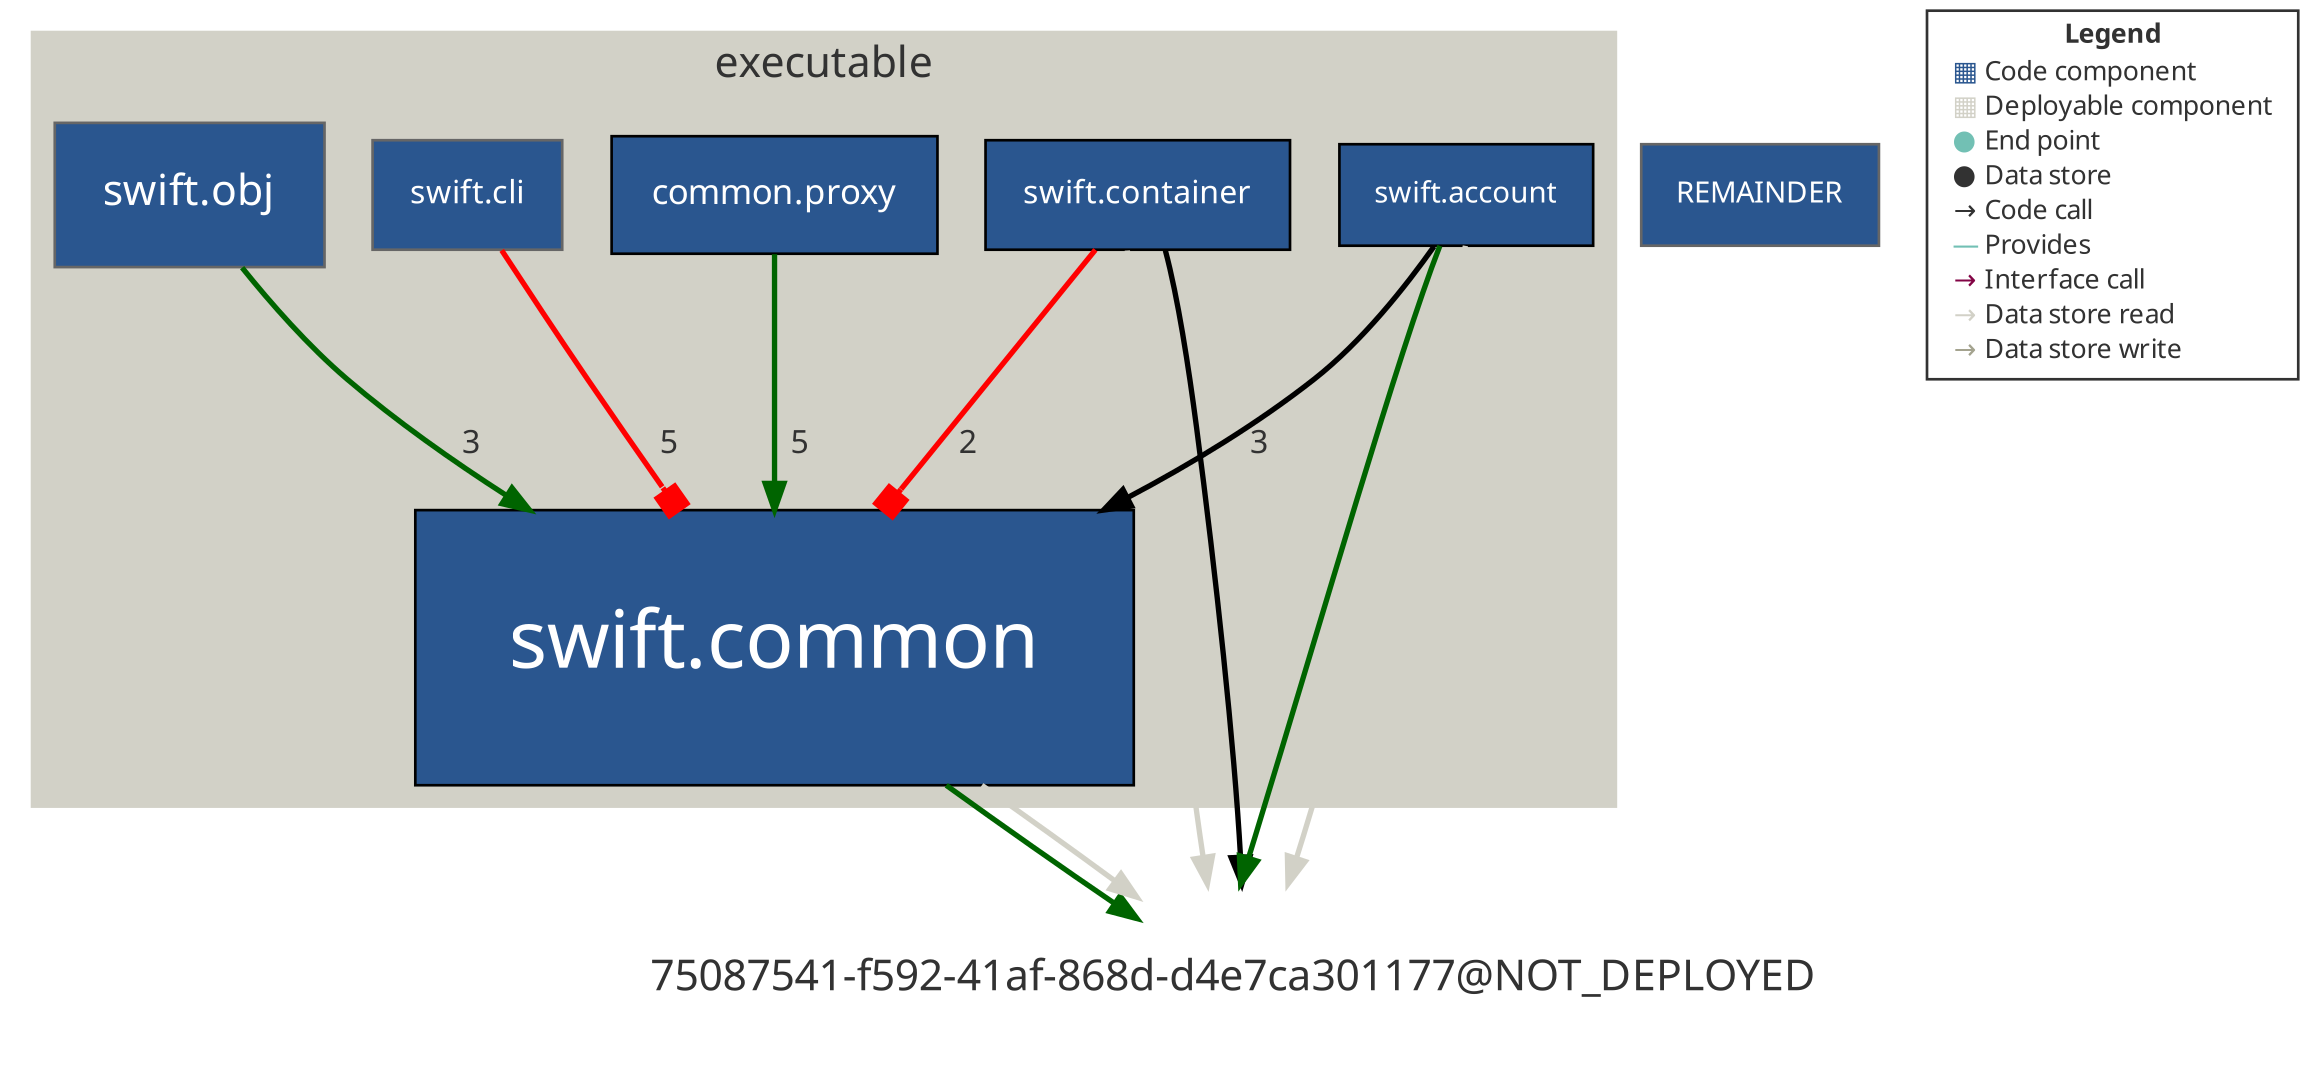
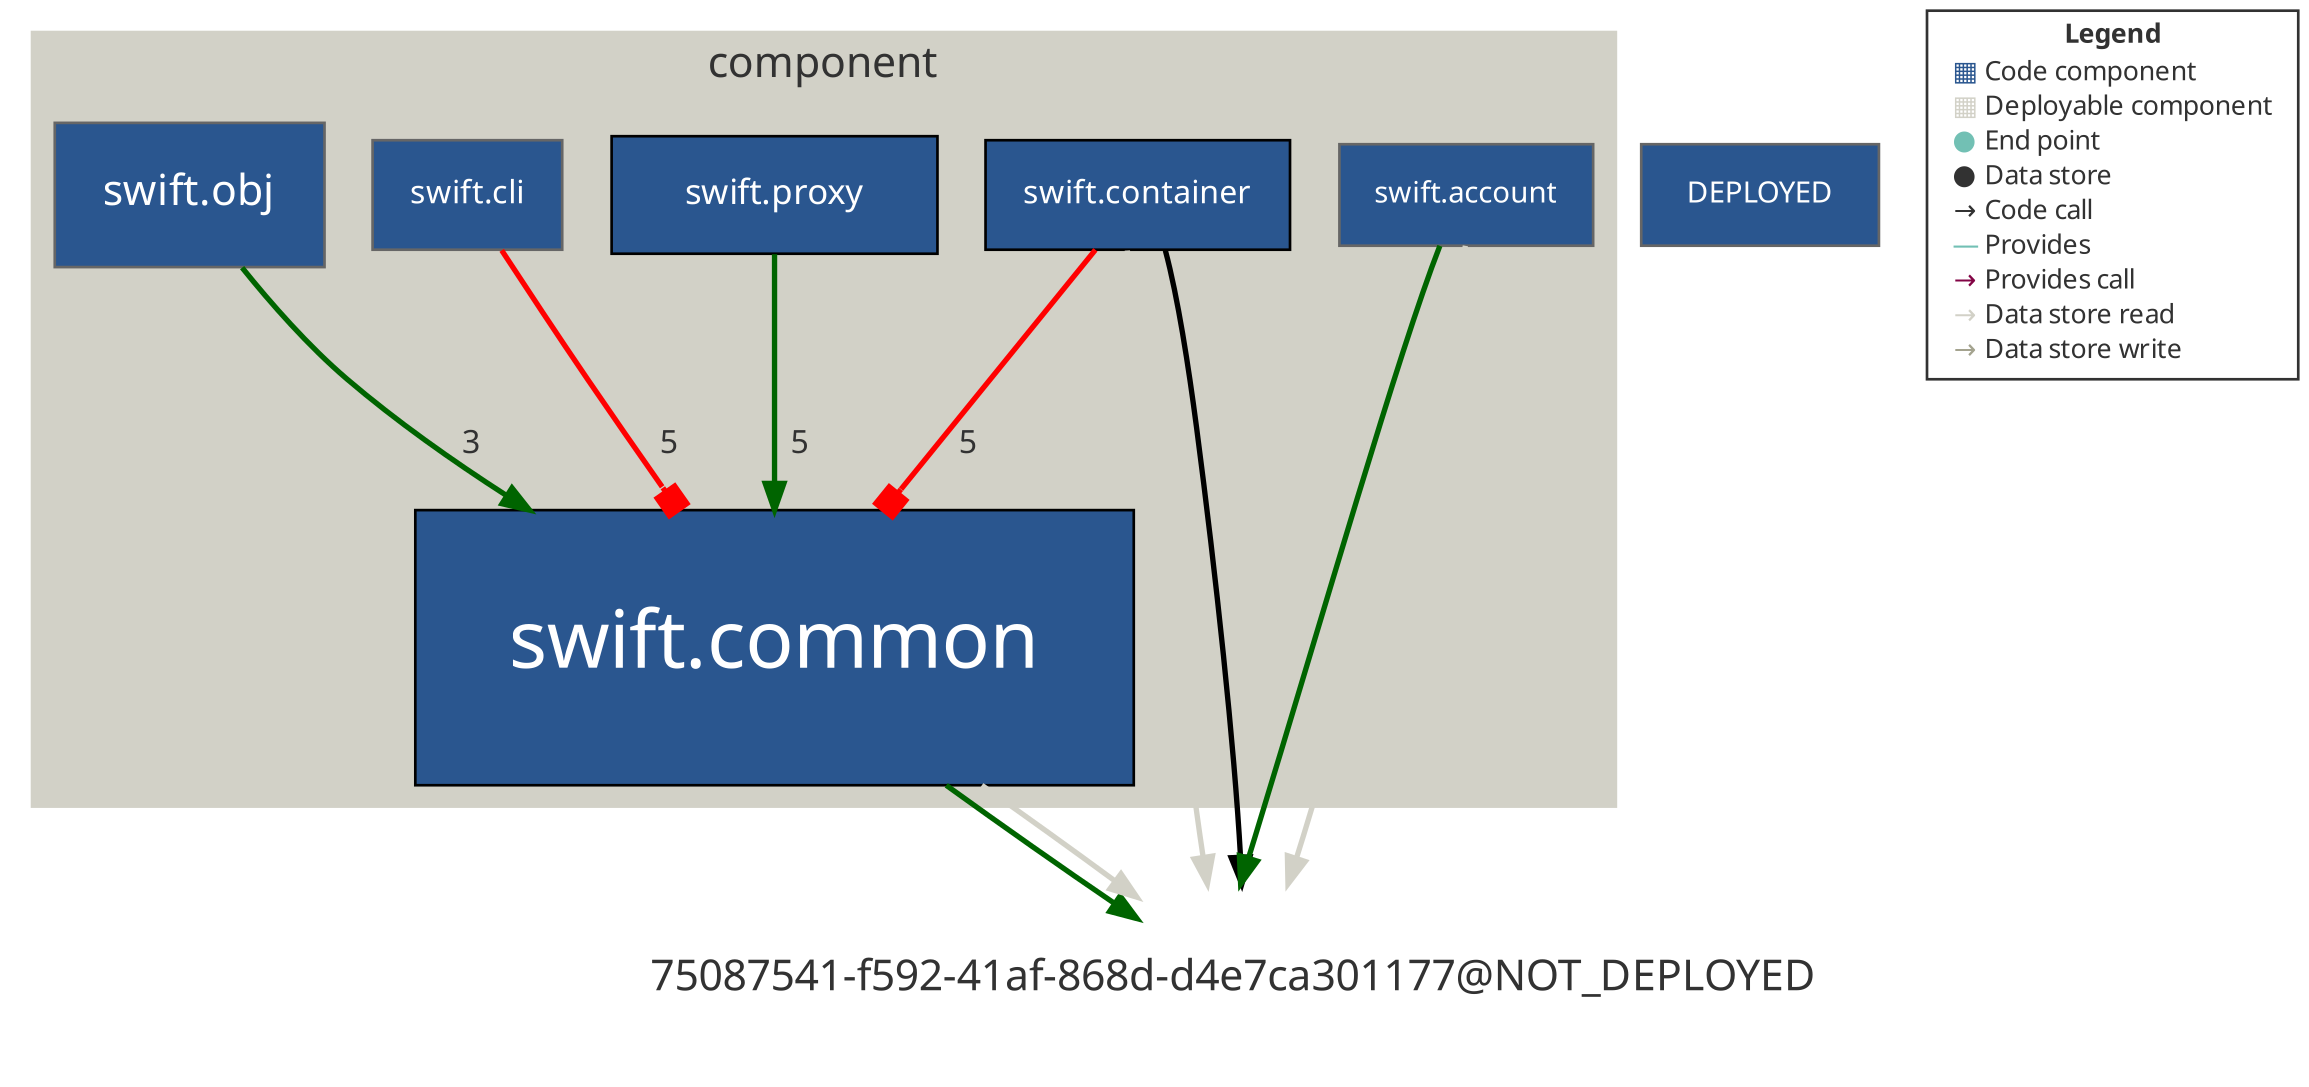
  digraph {
    compound=true
    rankdir=TD
    node [color=gray40 fillcolor="#2A568F" fontcolor="#FFFFFF" fontname="Helvetica Neue" fontsize=12 penwidth=1 shape=box style=filled]
    edge [arrowhead=normal color=darkgreen fontcolor="#323232" fontname="Helvetica Neue" fontsize=12 penwidth=2]
    n1 [label="swift.cli" margin=0.192]
    n2 [fontsize=16 label="swift.obj" margin=0.256]
    n3 [color=black label="swift.container" margin=0.192]
-   n4 [color=black fontsize=13 label="common.proxy" margin=0.20800000000000002]
-   n5 [color=black fontsize=11 label="swift.account" margin=0.176]
+   n4 [color=black fontsize=13 label="swift.proxy" margin=0.20800000000000002]
+   n5 [fontsize=11 label="swift.account" margin=0.176]
    n6 [color=black fontsize=30 label="swift.common" margin=0.48]
    "75087541-f592-41af-868d-d4e7ca301177@NOT_DEPLOYED" [color=black fixedsize=true fontcolor="#323232" fontsize=16 height=1.000 penwidth=0 width=1.000 fillcolor="" style=""]
-   n8 [fontsize=11 label=REMAINDER margin=0.176]
-   n9 [color="#323232" fillcolor="#FFFFFF" fontcolor="#323232" fontsize=10 label=<<TABLE BORDER="0" CELLPADDING="1" CELLSPACING="0"> <TR><TD COLSPAN="2"><B>Legend</B></TD></TR> <TR><TD><FONT COLOR="#2A568F">&#9638;</FONT></TD><TD ALIGN="left">Code component</TD></TR> <TR><TD><FONT COLOR="#D2D1C7">&#9638;</FONT></TD><TD ALIGN="left">Deployable component</TD></TR> <TR><TD><FONT COLOR="#72C0B4">&#9679;</FONT></TD><TD ALIGN="left">End point</TD></TR> <TR><TD><FONT COLOR="#323232">&#9679;</FONT></TD><TD ALIGN="left">Data store</TD></TR> <TR><TD><FONT COLOR="#323232">&rarr;</FONT></TD><TD ALIGN="left">Code call</TD></TR> <TR><TD><FONT COLOR="#72C0B4">&#8212;</FONT></TD><TD ALIGN="left">Provides</TD></TR> <TR><TD><FONT COLOR="#820445">&rarr;</FONT></TD><TD ALIGN="left">Interface call</TD></TR> <TR><TD><FONT COLOR="#D2D1C7">&rarr;</FONT></TD><TD ALIGN="left">Data store read</TD></TR> <TR><TD><FONT COLOR="#A4A38F">&rarr;</FONT></TD><TD ALIGN="left">Data store write</TD></TR> </TABLE> >]
+   n8 [fontsize=11 label=DEPLOYED margin=0.176]
+   n9 [color="#323232" fillcolor="#FFFFFF" fontcolor="#323232" fontsize=10 label=<<TABLE BORDER="0" CELLPADDING="1" CELLSPACING="0"> <TR><TD COLSPAN="2"><B>Legend</B></TD></TR> <TR><TD><FONT COLOR="#2A568F">&#9638;</FONT></TD><TD ALIGN="left">Code component</TD></TR> <TR><TD><FONT COLOR="#D2D1C7">&#9638;</FONT></TD><TD ALIGN="left">Deployable component</TD></TR> <TR><TD><FONT COLOR="#72C0B4">&#9679;</FONT></TD><TD ALIGN="left">End point</TD></TR> <TR><TD><FONT COLOR="#323232">&#9679;</FONT></TD><TD ALIGN="left">Data store</TD></TR> <TR><TD><FONT COLOR="#323232">&rarr;</FONT></TD><TD ALIGN="left">Code call</TD></TR> <TR><TD><FONT COLOR="#72C0B4">&#8212;</FONT></TD><TD ALIGN="left">Provides</TD></TR> <TR><TD><FONT COLOR="#820445">&rarr;</FONT></TD><TD ALIGN="left">Provides call</TD></TR> <TR><TD><FONT COLOR="#D2D1C7">&rarr;</FONT></TD><TD ALIGN="left">Data store read</TD></TR> <TR><TD><FONT COLOR="#A4A38F">&rarr;</FONT></TD><TD ALIGN="left">Data store write</TD></TR> </TABLE> >]
    subgraph cluster_1 {
      color="#D2D1C7"
      fontcolor="#323232"
      fontname="Helvetica Neue"
      fontsize=16
-     label=executable
+     label=component
      style=filled
      n1
      n2
      n3
      n4
      n5
      n6
    }
    n1 -> n6 [arrowhead=box color=red label="  5"]
    n2 -> n6 [label="  3"]
-   n3 -> n6 [arrowhead=box color=red label="  2"]
+   n3 -> n6 [arrowhead=box color=red label="  5"]
    n3 -> "75087541-f592-41af-868d-d4e7ca301177@NOT_DEPLOYED" [color="#D2D1C7" fontcolor="#D2D1C7" arrowhead=""]
    n3 -> "75087541-f592-41af-868d-d4e7ca301177@NOT_DEPLOYED" [color=black fontcolor="#A4A38F"]
    n4 -> n6 [label="  5"]
-   n5 -> n6 [color=black label="  3"]
    n5 -> "75087541-f592-41af-868d-d4e7ca301177@NOT_DEPLOYED" [fontcolor="#A4A38F"]
    n5 -> "75087541-f592-41af-868d-d4e7ca301177@NOT_DEPLOYED" [color="#D2D1C7" fontcolor="#D2D1C7" arrowhead=""]
    n6 -> "75087541-f592-41af-868d-d4e7ca301177@NOT_DEPLOYED" [fontcolor="#A4A38F"]
    n6 -> "75087541-f592-41af-868d-d4e7ca301177@NOT_DEPLOYED" [color="#D2D1C7" fontcolor="#D2D1C7" arrowhead=""]
  }
